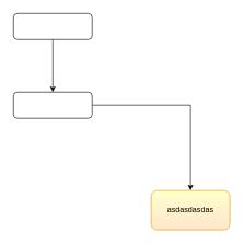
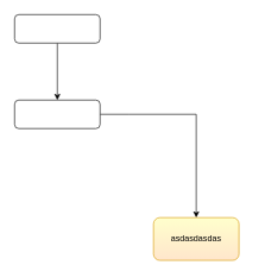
  <mxCell id="0" />
  <mxCell id="1" parent="0" />
  <mxCell id="2" value="" style="edgeStyle=orthogonalEdgeStyle;rounded=0;orthogonalLoop=1;jettySize=auto;html=1;" parent="1" source="3" target="5" edge="1"><mxGeometry relative="1" as="geometry" /></mxCell>
  <mxCell id="3" value="" style="rounded=1;whiteSpace=wrap;html=1;" parent="1" vertex="1"><mxGeometry x="20" y="20" width="120" height="40" as="geometry" /></mxCell>
  <mxCell id="4" value="" style="edgeStyle=orthogonalEdgeStyle;rounded=0;orthogonalLoop=1;jettySize=auto;html=1;" parent="1" source="5" target="6" edge="1"><mxGeometry relative="1" as="geometry"><Array as="points"><mxPoint x="180" y="160" /><mxPoint x="180" y="160" /></Array></mxGeometry></mxCell>
  <mxCell id="5" value="" style="rounded=1;whiteSpace=wrap;html=1;" parent="1" vertex="1"><mxGeometry x="20" y="140" width="120" height="40" as="geometry" /></mxCell>
- <mxCell id="6" value="asdasdasdas" style="whiteSpace=wrap;html=1;rounded=1;fillColor=#ffe6cc;strokeColor=#d79b00;gradientDirection=north;gradientColor=#FFFFCC;" parent="1" vertex="1"><mxGeometry x="230" y="290" width="120" height="60" as="geometry" /></mxCell>
+ <mxCell id="6" value="asdasdasdas" style="whiteSpace=wrap;html=1;rounded=1;fillColor=#ffe6cc;strokeColor=#d79b00;gradientDirection=north;gradientColor=#FFFFCC;" parent="1" vertex="1"><mxGeometry x="215" y="305" width="120" height="60" as="geometry" /></mxCell>
